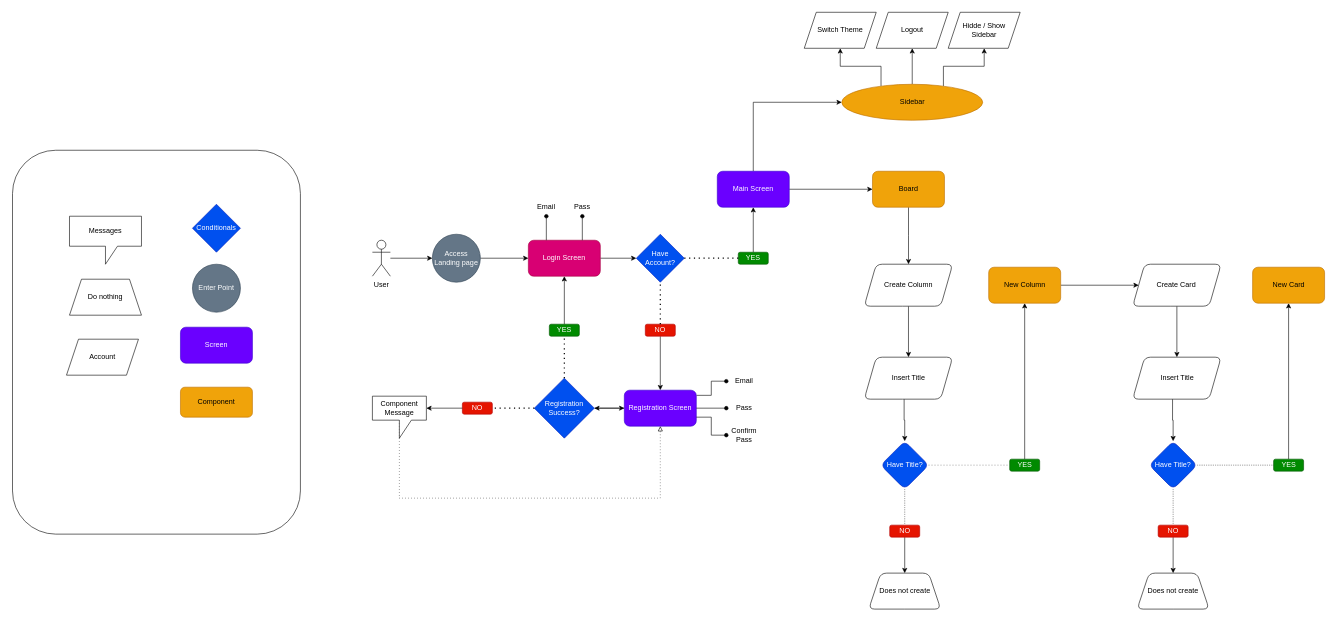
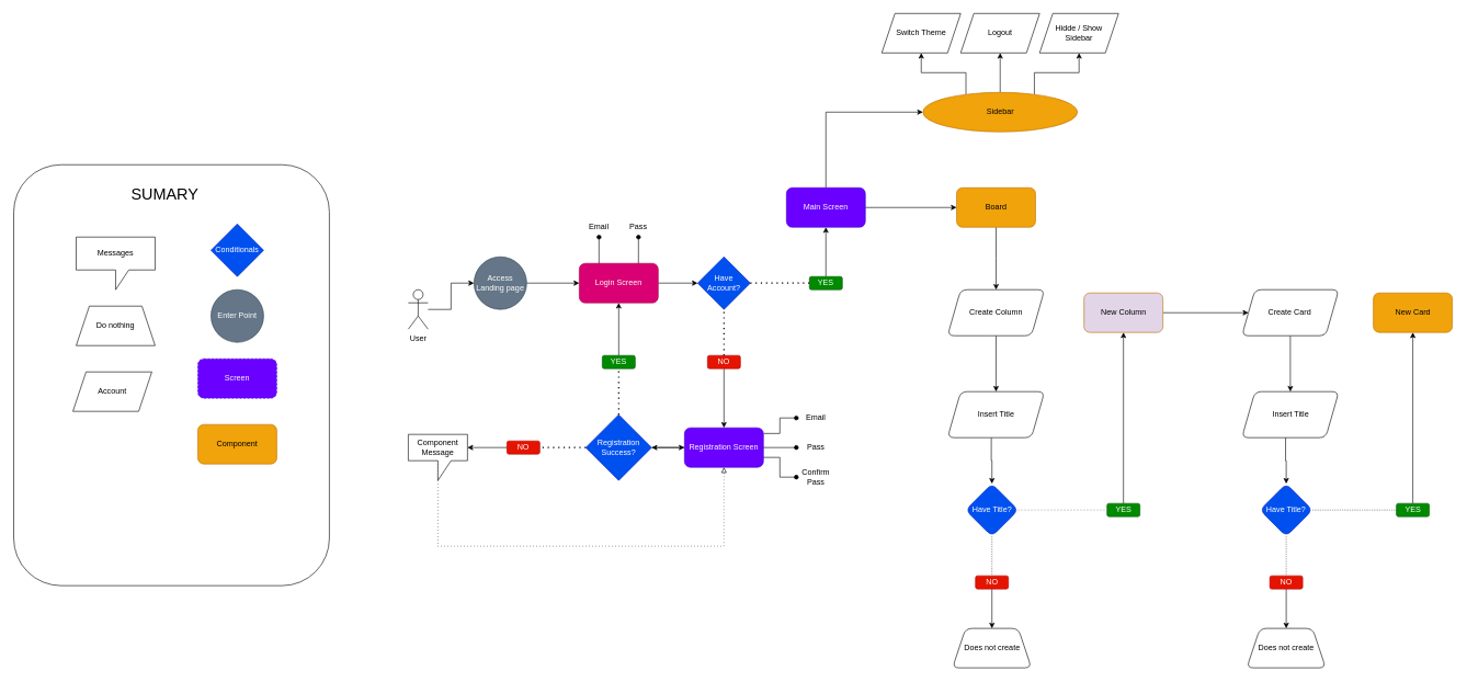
  <mxCell id="0" />
  <mxCell id="1" parent="0" />
  <mxCell id="2" value="" style="rounded=1;whiteSpace=wrap;html=1;fillColor=none;" vertex="1" parent="1"><mxGeometry x="20" y="250" width="480" height="640" as="geometry" /></mxCell>
  <mxCell id="3" style="edgeStyle=orthogonalEdgeStyle;rounded=0;orthogonalLoop=1;jettySize=auto;html=1;" edge="1" parent="1" source="4" target="6"><mxGeometry relative="1" as="geometry" /></mxCell>
- <mxCell id="4" value="User" style="shape=umlActor;verticalLabelPosition=bottom;verticalAlign=top;html=1;outlineConnect=0;" vertex="1" parent="1"><mxGeometry x="620" y="400" width="30" height="60" as="geometry" /></mxCell>
+ <mxCell id="4" value="User" style="shape=umlActor;verticalLabelPosition=bottom;verticalAlign=top;html=1;outlineConnect=0;" vertex="1" parent="1"><mxGeometry x="620" y="440" width="30" height="60" as="geometry" /></mxCell>
  <mxCell id="5" style="edgeStyle=orthogonalEdgeStyle;rounded=0;orthogonalLoop=1;jettySize=auto;html=1;entryX=0;entryY=0.5;entryDx=0;entryDy=0;" edge="1" parent="1" source="6" target="8"><mxGeometry relative="1" as="geometry" /></mxCell>
  <mxCell id="6" value="Access Landing page" style="ellipse;whiteSpace=wrap;html=1;aspect=fixed;fillColor=#647687;fontColor=#ffffff;strokeColor=#314354;" vertex="1" parent="1"><mxGeometry x="720" y="390" width="80" height="80" as="geometry" /></mxCell>
  <mxCell id="7" style="edgeStyle=orthogonalEdgeStyle;rounded=0;orthogonalLoop=1;jettySize=auto;html=1;" edge="1" parent="1" source="8" target="9"><mxGeometry relative="1" as="geometry" /></mxCell>
  <mxCell id="8" value="Login Screen" style="rounded=1;whiteSpace=wrap;html=1;fillColor=#d80073;strokeColor=#A50040;fontColor=#ffffff;" vertex="1" parent="1"><mxGeometry x="880" y="400" width="120" height="60" as="geometry" /></mxCell>
  <mxCell id="9" value="Have Account?" style="rhombus;whiteSpace=wrap;html=1;fillColor=#0050ef;fontColor=#ffffff;strokeColor=#001DBC;" vertex="1" parent="1"><mxGeometry x="1060" y="390" width="80" height="80" as="geometry" /></mxCell>
  <mxCell id="10" style="edgeStyle=orthogonalEdgeStyle;rounded=0;orthogonalLoop=1;jettySize=auto;html=1;" edge="1" parent="1" source="11" target="82"><mxGeometry relative="1" as="geometry"><mxPoint x="1255" y="360" as="targetPoint" /></mxGeometry></mxCell>
  <mxCell id="11" value="YES" style="rounded=1;whiteSpace=wrap;html=1;fillColor=#008a00;fontColor=#ffffff;strokeColor=#005700;" vertex="1" parent="1"><mxGeometry x="1230" y="420" width="50" height="20" as="geometry" /></mxCell>
  <mxCell id="12" style="edgeStyle=orthogonalEdgeStyle;rounded=0;orthogonalLoop=1;jettySize=auto;html=1;entryX=0.5;entryY=0;entryDx=0;entryDy=0;exitX=0.5;exitY=1;exitDx=0;exitDy=0;" edge="1" parent="1" source="13" target="16"><mxGeometry relative="1" as="geometry" /></mxCell>
  <mxCell id="13" value="NO" style="rounded=1;whiteSpace=wrap;html=1;fillColor=#e51400;fontColor=#ffffff;strokeColor=#B20000;" vertex="1" parent="1"><mxGeometry x="1075" y="540" width="50" height="20" as="geometry" /></mxCell>
  <mxCell id="14" value="NO" style="rounded=1;whiteSpace=wrap;html=1;fillColor=#e51400;fontColor=#ffffff;strokeColor=#B20000;" vertex="1" parent="1"><mxGeometry x="770" y="670" width="50" height="20" as="geometry" /></mxCell>
  <mxCell id="15" style="edgeStyle=orthogonalEdgeStyle;rounded=0;orthogonalLoop=1;jettySize=auto;html=1;" edge="1" parent="1" source="16" target="18"><mxGeometry relative="1" as="geometry" /></mxCell>
  <mxCell id="16" value="Registration Screen" style="rounded=1;whiteSpace=wrap;html=1;fillColor=#6a00ff;fontColor=#ffffff;strokeColor=#3700CC;" vertex="1" parent="1"><mxGeometry x="1040" y="650" width="120" height="60" as="geometry" /></mxCell>
  <mxCell id="17" value="" style="edgeStyle=orthogonalEdgeStyle;rounded=0;orthogonalLoop=1;jettySize=auto;html=1;" edge="1" parent="1" source="18" target="16"><mxGeometry relative="1" as="geometry" /></mxCell>
  <mxCell id="18" value="Registration Success?" style="rhombus;whiteSpace=wrap;html=1;fillColor=#0050ef;fontColor=#ffffff;strokeColor=#001DBC;" vertex="1" parent="1"><mxGeometry x="890" y="630" width="100" height="100" as="geometry" /></mxCell>
  <mxCell id="19" style="edgeStyle=orthogonalEdgeStyle;rounded=0;orthogonalLoop=1;jettySize=auto;html=1;entryX=0.5;entryY=1;entryDx=0;entryDy=0;" edge="1" parent="1" source="20" target="8"><mxGeometry relative="1" as="geometry" /></mxCell>
  <mxCell id="20" value="YES" style="rounded=1;whiteSpace=wrap;html=1;fillColor=#008a00;fontColor=#ffffff;strokeColor=#005700;" vertex="1" parent="1"><mxGeometry x="915" y="540" width="50" height="20" as="geometry" /></mxCell>
  <mxCell id="21" value="" style="endArrow=none;dashed=1;html=1;dashPattern=1 3;strokeWidth=2;rounded=0;entryX=0.5;entryY=1;entryDx=0;entryDy=0;exitX=0.5;exitY=0;exitDx=0;exitDy=0;" edge="1" parent="1" source="13" target="9"><mxGeometry width="50" height="50" relative="1" as="geometry"><mxPoint x="1250" y="560" as="sourcePoint" /><mxPoint x="1210" y="470" as="targetPoint" /></mxGeometry></mxCell>
  <mxCell id="22" value="" style="endArrow=none;dashed=1;html=1;dashPattern=1 3;strokeWidth=2;rounded=0;entryX=1;entryY=0.5;entryDx=0;entryDy=0;exitX=0;exitY=0.5;exitDx=0;exitDy=0;" edge="1" parent="1" source="11" target="9"><mxGeometry width="50" height="50" relative="1" as="geometry"><mxPoint x="1180" y="510" as="sourcePoint" /><mxPoint x="1140" y="420" as="targetPoint" /></mxGeometry></mxCell>
  <mxCell id="23" value="" style="endArrow=none;dashed=1;html=1;dashPattern=1 3;strokeWidth=2;rounded=0;entryX=0.5;entryY=1;entryDx=0;entryDy=0;" edge="1" parent="1" source="18" target="20"><mxGeometry width="50" height="50" relative="1" as="geometry"><mxPoint x="1110" y="570" as="sourcePoint" /><mxPoint x="1110" y="480" as="targetPoint" /></mxGeometry></mxCell>
  <mxCell id="24" value="" style="endArrow=none;dashed=1;html=1;dashPattern=1 3;strokeWidth=2;rounded=0;entryX=1;entryY=0.5;entryDx=0;entryDy=0;exitX=0;exitY=0.5;exitDx=0;exitDy=0;" edge="1" parent="1" source="18" target="14"><mxGeometry width="50" height="50" relative="1" as="geometry"><mxPoint x="950" y="640" as="sourcePoint" /><mxPoint x="950" y="570" as="targetPoint" /></mxGeometry></mxCell>
  <mxCell id="25" style="edgeStyle=orthogonalEdgeStyle;rounded=0;orthogonalLoop=1;jettySize=auto;html=1;entryX=0.5;entryY=1;entryDx=0;entryDy=0;endArrow=block;endFill=0;dashed=1;dashPattern=1 4;" edge="1" parent="1" source="26" target="16"><mxGeometry relative="1" as="geometry"><Array as="points"><mxPoint x="665" y="830" /><mxPoint x="1100" y="830" /></Array></mxGeometry></mxCell>
  <mxCell id="26" value="Component Message" style="shape=callout;whiteSpace=wrap;html=1;perimeter=calloutPerimeter;" vertex="1" parent="1"><mxGeometry x="620" y="660" width="90" height="70" as="geometry" /></mxCell>
  <mxCell id="27" style="edgeStyle=orthogonalEdgeStyle;rounded=0;orthogonalLoop=1;jettySize=auto;html=1;entryX=0;entryY=0;entryDx=90;entryDy=20;entryPerimeter=0;" edge="1" parent="1" source="14" target="26"><mxGeometry relative="1" as="geometry" /></mxCell>
  <mxCell id="28" value="" style="endArrow=oval;html=1;rounded=0;exitX=0.25;exitY=0;exitDx=0;exitDy=0;endFill=1;entryX=0.5;entryY=1;entryDx=0;entryDy=0;" edge="1" parent="1" source="8" target="29"><mxGeometry width="50" height="50" relative="1" as="geometry"><mxPoint x="1070" y="410" as="sourcePoint" /><mxPoint x="910" y="360" as="targetPoint" /></mxGeometry></mxCell>
  <mxCell id="29" value="Email" style="text;html=1;align=center;verticalAlign=middle;whiteSpace=wrap;rounded=0;" vertex="1" parent="1"><mxGeometry x="880" y="330" width="60" height="30" as="geometry" /></mxCell>
  <mxCell id="30" value="" style="endArrow=oval;html=1;rounded=0;endFill=1;entryX=0.5;entryY=1;entryDx=0;entryDy=0;" edge="1" parent="1" target="31"><mxGeometry width="50" height="50" relative="1" as="geometry"><mxPoint x="970" y="400" as="sourcePoint" /><mxPoint x="960" y="360" as="targetPoint" /></mxGeometry></mxCell>
  <mxCell id="31" value="Pass" style="text;html=1;align=center;verticalAlign=middle;whiteSpace=wrap;rounded=0;" vertex="1" parent="1"><mxGeometry x="940" y="330" width="60" height="30" as="geometry" /></mxCell>
  <mxCell id="32" style="edgeStyle=orthogonalEdgeStyle;rounded=0;orthogonalLoop=1;jettySize=auto;html=1;entryX=1;entryY=0.5;entryDx=0;entryDy=0;endArrow=none;endFill=1;startFill=1;startArrow=oval;" edge="1" parent="1" source="33" target="16"><mxGeometry relative="1" as="geometry" /></mxCell>
  <mxCell id="33" value="Pass" style="text;html=1;align=center;verticalAlign=middle;whiteSpace=wrap;rounded=0;" vertex="1" parent="1"><mxGeometry x="1210" y="665" width="60" height="30" as="geometry" /></mxCell>
  <mxCell id="34" style="edgeStyle=orthogonalEdgeStyle;rounded=0;orthogonalLoop=1;jettySize=auto;html=1;entryX=1.004;entryY=0.144;entryDx=0;entryDy=0;entryPerimeter=0;endArrow=none;endFill=1;startFill=1;startArrow=oval;" edge="1" parent="1" source="35" target="16"><mxGeometry relative="1" as="geometry" /></mxCell>
  <mxCell id="35" value="Email" style="text;html=1;align=center;verticalAlign=middle;whiteSpace=wrap;rounded=0;" vertex="1" parent="1"><mxGeometry x="1210" y="620" width="60" height="30" as="geometry" /></mxCell>
  <mxCell id="36" style="edgeStyle=orthogonalEdgeStyle;rounded=0;orthogonalLoop=1;jettySize=auto;html=1;entryX=1;entryY=0.75;entryDx=0;entryDy=0;endArrow=none;endFill=1;startFill=1;startArrow=oval;" edge="1" parent="1" source="37" target="16"><mxGeometry relative="1" as="geometry" /></mxCell>
  <mxCell id="37" value="Confirm Pass" style="text;html=1;align=center;verticalAlign=middle;whiteSpace=wrap;rounded=0;" vertex="1" parent="1"><mxGeometry x="1210" y="710" width="60" height="30" as="geometry" /></mxCell>
  <mxCell id="38" style="edgeStyle=orthogonalEdgeStyle;rounded=0;orthogonalLoop=1;jettySize=auto;html=1;exitX=1;exitY=0.5;exitDx=0;exitDy=0;" edge="1" parent="1" source="82" target="48"><mxGeometry relative="1" as="geometry"><mxPoint x="1300" y="315" as="sourcePoint" /></mxGeometry></mxCell>
  <mxCell id="39" style="edgeStyle=orthogonalEdgeStyle;rounded=0;orthogonalLoop=1;jettySize=auto;html=1;entryX=0.5;entryY=1;entryDx=0;entryDy=0;exitX=0.25;exitY=0;exitDx=0;exitDy=0;" edge="1" parent="1" source="42" target="43"><mxGeometry relative="1" as="geometry" /></mxCell>
  <mxCell id="40" style="edgeStyle=orthogonalEdgeStyle;rounded=0;orthogonalLoop=1;jettySize=auto;html=1;entryX=0.5;entryY=1;entryDx=0;entryDy=0;" edge="1" parent="1" source="42" target="44"><mxGeometry relative="1" as="geometry" /></mxCell>
  <mxCell id="41" style="edgeStyle=orthogonalEdgeStyle;rounded=0;orthogonalLoop=1;jettySize=auto;html=1;entryX=0.5;entryY=1;entryDx=0;entryDy=0;exitX=0.75;exitY=0;exitDx=0;exitDy=0;" edge="1" parent="1" source="42" target="45"><mxGeometry relative="1" as="geometry" /></mxCell>
  <mxCell id="42" value="Sidebar" style="ellipse;whiteSpace=wrap;html=1;fillColor=#f0a30a;fontColor=#000000;strokeColor=#BD7000;" vertex="1" parent="1"><mxGeometry x="1402.5" y="140" width="235" height="60" as="geometry" /></mxCell>
  <mxCell id="43" value="Switch Theme" style="shape=parallelogram;perimeter=parallelogramPerimeter;whiteSpace=wrap;html=1;fixedSize=1;" vertex="1" parent="1"><mxGeometry x="1340" y="20" width="120" height="60" as="geometry" /></mxCell>
  <mxCell id="44" value="Logout" style="shape=parallelogram;perimeter=parallelogramPerimeter;whiteSpace=wrap;html=1;fixedSize=1;" vertex="1" parent="1"><mxGeometry x="1460" y="20" width="120" height="60" as="geometry" /></mxCell>
  <mxCell id="45" value="Hidde / Show&lt;div&gt;Sidebar&lt;/div&gt;" style="shape=parallelogram;perimeter=parallelogramPerimeter;whiteSpace=wrap;html=1;fixedSize=1;" vertex="1" parent="1"><mxGeometry x="1580" y="20" width="120" height="60" as="geometry" /></mxCell>
  <mxCell id="46" value="" style="edgeStyle=orthogonalEdgeStyle;rounded=0;orthogonalLoop=1;jettySize=auto;html=1;" edge="1" parent="1" source="48" target="50"><mxGeometry relative="1" as="geometry" /></mxCell>
  <mxCell id="47" style="edgeStyle=orthogonalEdgeStyle;rounded=0;orthogonalLoop=1;jettySize=auto;html=1;entryX=0;entryY=0.5;entryDx=0;entryDy=0;exitX=0.5;exitY=0;exitDx=0;exitDy=0;" edge="1" parent="1" source="82" target="42"><mxGeometry relative="1" as="geometry"><mxPoint x="1255" y="270" as="sourcePoint" /></mxGeometry></mxCell>
  <mxCell id="48" value="Board" style="rounded=1;whiteSpace=wrap;html=1;fillColor=#f0a30a;fontColor=#000000;strokeColor=#BD7000;" vertex="1" parent="1"><mxGeometry x="1453.75" y="285" width="120" height="60" as="geometry" /></mxCell>
  <mxCell id="49" value="" style="edgeStyle=orthogonalEdgeStyle;rounded=0;orthogonalLoop=1;jettySize=auto;html=1;" edge="1" parent="1" source="50" target="52"><mxGeometry relative="1" as="geometry" /></mxCell>
  <mxCell id="50" value="Create Column" style="shape=parallelogram;perimeter=parallelogramPerimeter;whiteSpace=wrap;html=1;fixedSize=1;rounded=1;" vertex="1" parent="1"><mxGeometry x="1440" y="440" width="147.5" height="70" as="geometry" /></mxCell>
  <mxCell id="51" value="" style="edgeStyle=orthogonalEdgeStyle;rounded=0;orthogonalLoop=1;jettySize=auto;html=1;exitX=0.451;exitY=0.995;exitDx=0;exitDy=0;exitPerimeter=0;" edge="1" parent="1" source="52" target="55"><mxGeometry relative="1" as="geometry" /></mxCell>
  <mxCell id="52" value="Insert Title" style="shape=parallelogram;perimeter=parallelogramPerimeter;whiteSpace=wrap;html=1;fixedSize=1;rounded=1;" vertex="1" parent="1"><mxGeometry x="1440" y="595" width="147.5" height="70" as="geometry" /></mxCell>
  <mxCell id="53" style="edgeStyle=orthogonalEdgeStyle;rounded=0;orthogonalLoop=1;jettySize=auto;html=1;entryX=0;entryY=0.5;entryDx=0;entryDy=0;endArrow=none;startFill=0;dashed=1;dashPattern=1 4;" edge="1" parent="1" source="55" target="57"><mxGeometry relative="1" as="geometry" /></mxCell>
  <mxCell id="54" style="edgeStyle=orthogonalEdgeStyle;rounded=0;orthogonalLoop=1;jettySize=auto;html=1;entryX=0.5;entryY=0;entryDx=0;entryDy=0;endArrow=none;startFill=0;dashed=1;dashPattern=1 2;" edge="1" parent="1" source="55" target="61"><mxGeometry relative="1" as="geometry" /></mxCell>
  <mxCell id="55" value="Have Title?" style="rhombus;whiteSpace=wrap;html=1;rounded=1;fillColor=#0050ef;fontColor=#ffffff;strokeColor=#001DBC;" vertex="1" parent="1"><mxGeometry x="1467.5" y="735" width="80" height="80" as="geometry" /></mxCell>
  <mxCell id="56" value="" style="edgeStyle=orthogonalEdgeStyle;rounded=0;orthogonalLoop=1;jettySize=auto;html=1;" edge="1" parent="1" source="57" target="59"><mxGeometry relative="1" as="geometry" /></mxCell>
  <mxCell id="57" value="YES" style="rounded=1;whiteSpace=wrap;html=1;fillColor=#008a00;fontColor=#ffffff;strokeColor=#005700;" vertex="1" parent="1"><mxGeometry x="1682.5" y="765" width="50" height="20" as="geometry" /></mxCell>
  <mxCell id="58" style="edgeStyle=orthogonalEdgeStyle;rounded=0;orthogonalLoop=1;jettySize=auto;html=1;" edge="1" parent="1" source="59" target="64"><mxGeometry relative="1" as="geometry" /></mxCell>
- <mxCell id="59" value="New Column" style="rounded=1;whiteSpace=wrap;html=1;fillColor=#f0a30a;fontColor=#000000;strokeColor=#BD7000;" vertex="1" parent="1"><mxGeometry x="1647.5" y="445" width="120" height="60" as="geometry" /></mxCell>
+ <mxCell id="59" value="New Column" style="rounded=1;whiteSpace=wrap;html=1;fillColor=#e1d5e7;fontColor=#000000;strokeColor=#BD7000;" vertex="1" parent="1"><mxGeometry x="1647.5" y="445" width="120" height="60" as="geometry" /></mxCell>
  <mxCell id="60" value="" style="edgeStyle=orthogonalEdgeStyle;rounded=0;orthogonalLoop=1;jettySize=auto;html=1;" edge="1" parent="1" source="61" target="62"><mxGeometry relative="1" as="geometry" /></mxCell>
  <mxCell id="61" value="NO" style="rounded=1;whiteSpace=wrap;html=1;fillColor=#e51400;fontColor=#ffffff;strokeColor=#B20000;" vertex="1" parent="1"><mxGeometry x="1482.5" y="875" width="50" height="20" as="geometry" /></mxCell>
  <mxCell id="62" value="Does not create" style="shape=trapezoid;perimeter=trapezoidPerimeter;whiteSpace=wrap;html=1;fixedSize=1;rounded=1;" vertex="1" parent="1"><mxGeometry x="1447.5" y="955" width="120" height="60" as="geometry" /></mxCell>
  <mxCell id="63" value="" style="edgeStyle=orthogonalEdgeStyle;rounded=0;orthogonalLoop=1;jettySize=auto;html=1;" edge="1" parent="1" source="64" target="66"><mxGeometry relative="1" as="geometry" /></mxCell>
  <mxCell id="64" value="Create Card&amp;nbsp;" style="shape=parallelogram;perimeter=parallelogramPerimeter;whiteSpace=wrap;html=1;fixedSize=1;rounded=1;" vertex="1" parent="1"><mxGeometry x="1887.5" y="440" width="147.5" height="70" as="geometry" /></mxCell>
  <mxCell id="65" value="" style="edgeStyle=orthogonalEdgeStyle;rounded=0;orthogonalLoop=1;jettySize=auto;html=1;exitX=0.451;exitY=0.995;exitDx=0;exitDy=0;exitPerimeter=0;" edge="1" parent="1" source="66" target="69"><mxGeometry relative="1" as="geometry" /></mxCell>
  <mxCell id="66" value="Insert Title" style="shape=parallelogram;perimeter=parallelogramPerimeter;whiteSpace=wrap;html=1;fixedSize=1;rounded=1;" vertex="1" parent="1"><mxGeometry x="1887.5" y="595" width="147.5" height="70" as="geometry" /></mxCell>
  <mxCell id="67" style="edgeStyle=orthogonalEdgeStyle;rounded=0;orthogonalLoop=1;jettySize=auto;html=1;entryX=0;entryY=0.5;entryDx=0;entryDy=0;endArrow=none;startFill=0;dashed=1;dashPattern=1 2;" edge="1" parent="1" source="69" target="71"><mxGeometry relative="1" as="geometry" /></mxCell>
  <mxCell id="68" style="edgeStyle=orthogonalEdgeStyle;rounded=0;orthogonalLoop=1;jettySize=auto;html=1;entryX=0.5;entryY=0;entryDx=0;entryDy=0;endArrow=none;startFill=0;dashed=1;dashPattern=1 2;" edge="1" parent="1" source="69" target="74"><mxGeometry relative="1" as="geometry" /></mxCell>
  <mxCell id="69" value="Have Title?" style="rhombus;whiteSpace=wrap;html=1;rounded=1;fillColor=#0050ef;fontColor=#ffffff;strokeColor=#001DBC;" vertex="1" parent="1"><mxGeometry x="1915" y="735" width="80" height="80" as="geometry" /></mxCell>
  <mxCell id="70" value="" style="edgeStyle=orthogonalEdgeStyle;rounded=0;orthogonalLoop=1;jettySize=auto;html=1;entryX=0.5;entryY=1;entryDx=0;entryDy=0;" edge="1" parent="1" source="71" target="72"><mxGeometry relative="1" as="geometry"><mxPoint x="2147.5" y="505" as="targetPoint" /></mxGeometry></mxCell>
  <mxCell id="71" value="YES" style="rounded=1;whiteSpace=wrap;html=1;fillColor=#008a00;fontColor=#ffffff;strokeColor=#005700;" vertex="1" parent="1"><mxGeometry x="2122.5" y="765" width="50" height="20" as="geometry" /></mxCell>
  <mxCell id="72" value="New Card" style="rounded=1;whiteSpace=wrap;html=1;fillColor=#f0a30a;fontColor=#000000;strokeColor=#BD7000;" vertex="1" parent="1"><mxGeometry x="2087.5" y="445" width="120" height="60" as="geometry" /></mxCell>
  <mxCell id="73" value="" style="edgeStyle=orthogonalEdgeStyle;rounded=0;orthogonalLoop=1;jettySize=auto;html=1;" edge="1" parent="1" source="74" target="75"><mxGeometry relative="1" as="geometry" /></mxCell>
  <mxCell id="74" value="NO" style="rounded=1;whiteSpace=wrap;html=1;fillColor=#e51400;fontColor=#ffffff;strokeColor=#B20000;" vertex="1" parent="1"><mxGeometry x="1930" y="875" width="50" height="20" as="geometry" /></mxCell>
  <mxCell id="75" value="Does not create" style="shape=trapezoid;perimeter=trapezoidPerimeter;whiteSpace=wrap;html=1;fixedSize=1;rounded=1;" vertex="1" parent="1"><mxGeometry x="1895" y="955" width="120" height="60" as="geometry" /></mxCell>
  <mxCell id="76" value="Enter Point" style="ellipse;whiteSpace=wrap;html=1;aspect=fixed;fillColor=#647687;fontColor=#ffffff;strokeColor=#314354;" vertex="1" parent="1"><mxGeometry x="320" y="440" width="80" height="80" as="geometry" /></mxCell>
- <mxCell id="77" value="Screen" style="rounded=1;whiteSpace=wrap;html=1;fillColor=#6a00ff;fontColor=#ffffff;strokeColor=#3700CC;" vertex="1" parent="1"><mxGeometry x="300" y="545" width="120" height="60" as="geometry" /></mxCell>
+ <mxCell id="77" value="Screen" style="rounded=1;whiteSpace=wrap;html=1;fillColor=#6a00ff;fontColor=#ffffff;strokeColor=#3700CC;dashed=1;" vertex="1" parent="1"><mxGeometry x="300" y="545" width="120" height="60" as="geometry" /></mxCell>
  <mxCell id="78" value="Account" style="shape=parallelogram;perimeter=parallelogramPerimeter;whiteSpace=wrap;html=1;fixedSize=1;" vertex="1" parent="1"><mxGeometry x="110" y="565" width="120" height="60" as="geometry" /></mxCell>
  <mxCell id="79" value="Messages" style="shape=callout;whiteSpace=wrap;html=1;perimeter=calloutPerimeter;" vertex="1" parent="1"><mxGeometry x="115" y="360" width="120" height="80" as="geometry" /></mxCell>
  <mxCell id="80" value="Conditionals" style="rhombus;whiteSpace=wrap;html=1;fillColor=#0050ef;fontColor=#ffffff;strokeColor=#001DBC;" vertex="1" parent="1"><mxGeometry x="320" y="340" width="80" height="80" as="geometry" /></mxCell>
  <mxCell id="81" value="Do nothing" style="shape=trapezoid;perimeter=trapezoidPerimeter;whiteSpace=wrap;html=1;fixedSize=1;" vertex="1" parent="1"><mxGeometry x="115" y="465" width="120" height="60" as="geometry" /></mxCell>
  <mxCell id="82" value="Main Screen" style="rounded=1;whiteSpace=wrap;html=1;fillColor=#6a00ff;fontColor=#ffffff;strokeColor=#3700CC;" vertex="1" parent="1"><mxGeometry x="1195" y="285" width="120" height="60" as="geometry" /></mxCell>
- <mxCell id="83" value="Component" style="rounded=1;whiteSpace=wrap;html=1;fillColor=#f0a30a;fontColor=#000000;strokeColor=#BD7000;" vertex="1" parent="1"><mxGeometry x="300" y="645" width="120" height="50" as="geometry" /></mxCell>
+ <mxCell id="83" value="Component" style="rounded=1;whiteSpace=wrap;html=1;fillColor=#f0a30a;fontColor=#000000;strokeColor=#BD7000;" vertex="1" parent="1"><mxGeometry x="300" y="645" width="120" height="60" as="geometry" /></mxCell>
+ <mxCell id="84" value="&lt;font style=&quot;font-size: 24px;&quot;&gt;SUMARY&lt;/font&gt;" style="text;html=1;align=center;verticalAlign=middle;whiteSpace=wrap;rounded=0;" vertex="1" parent="1"><mxGeometry x="190" y="275" width="120" height="40" as="geometry" /></mxCell>
